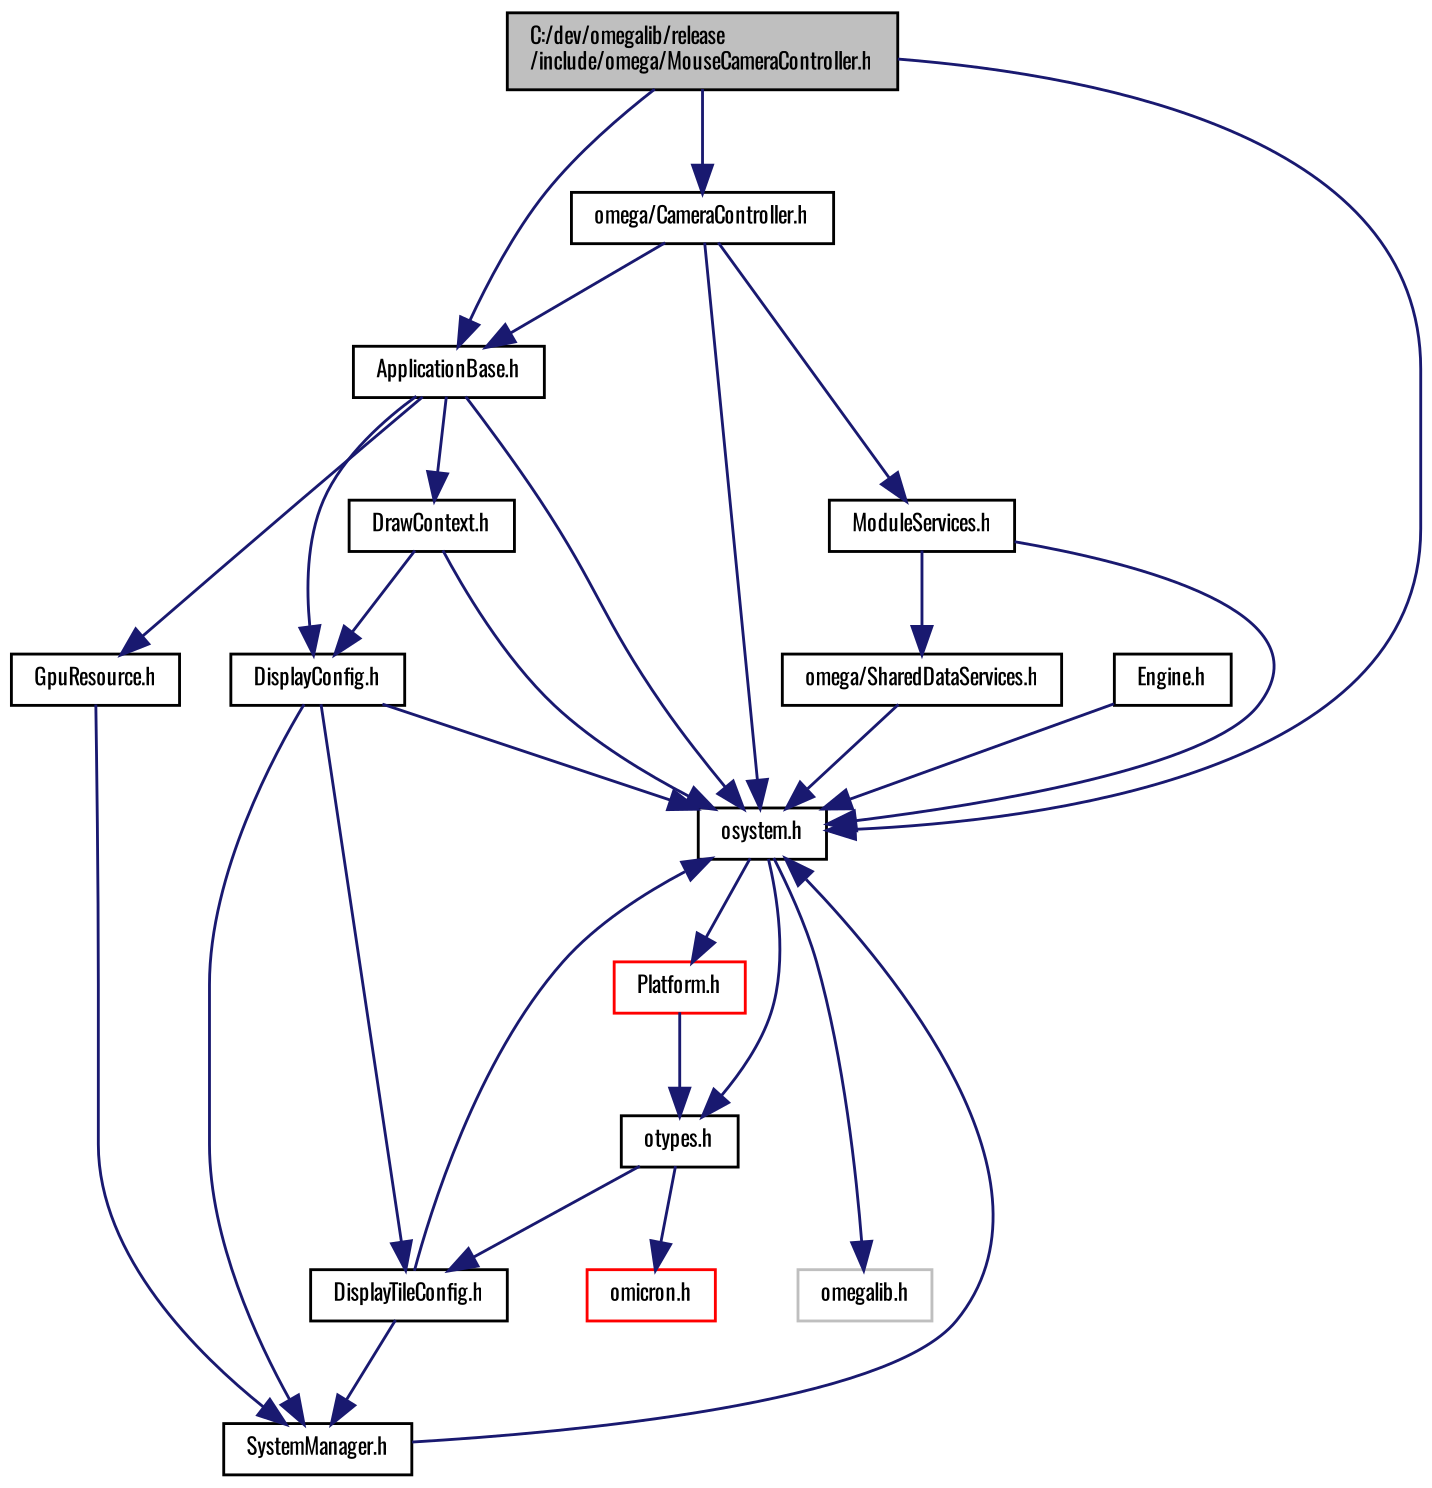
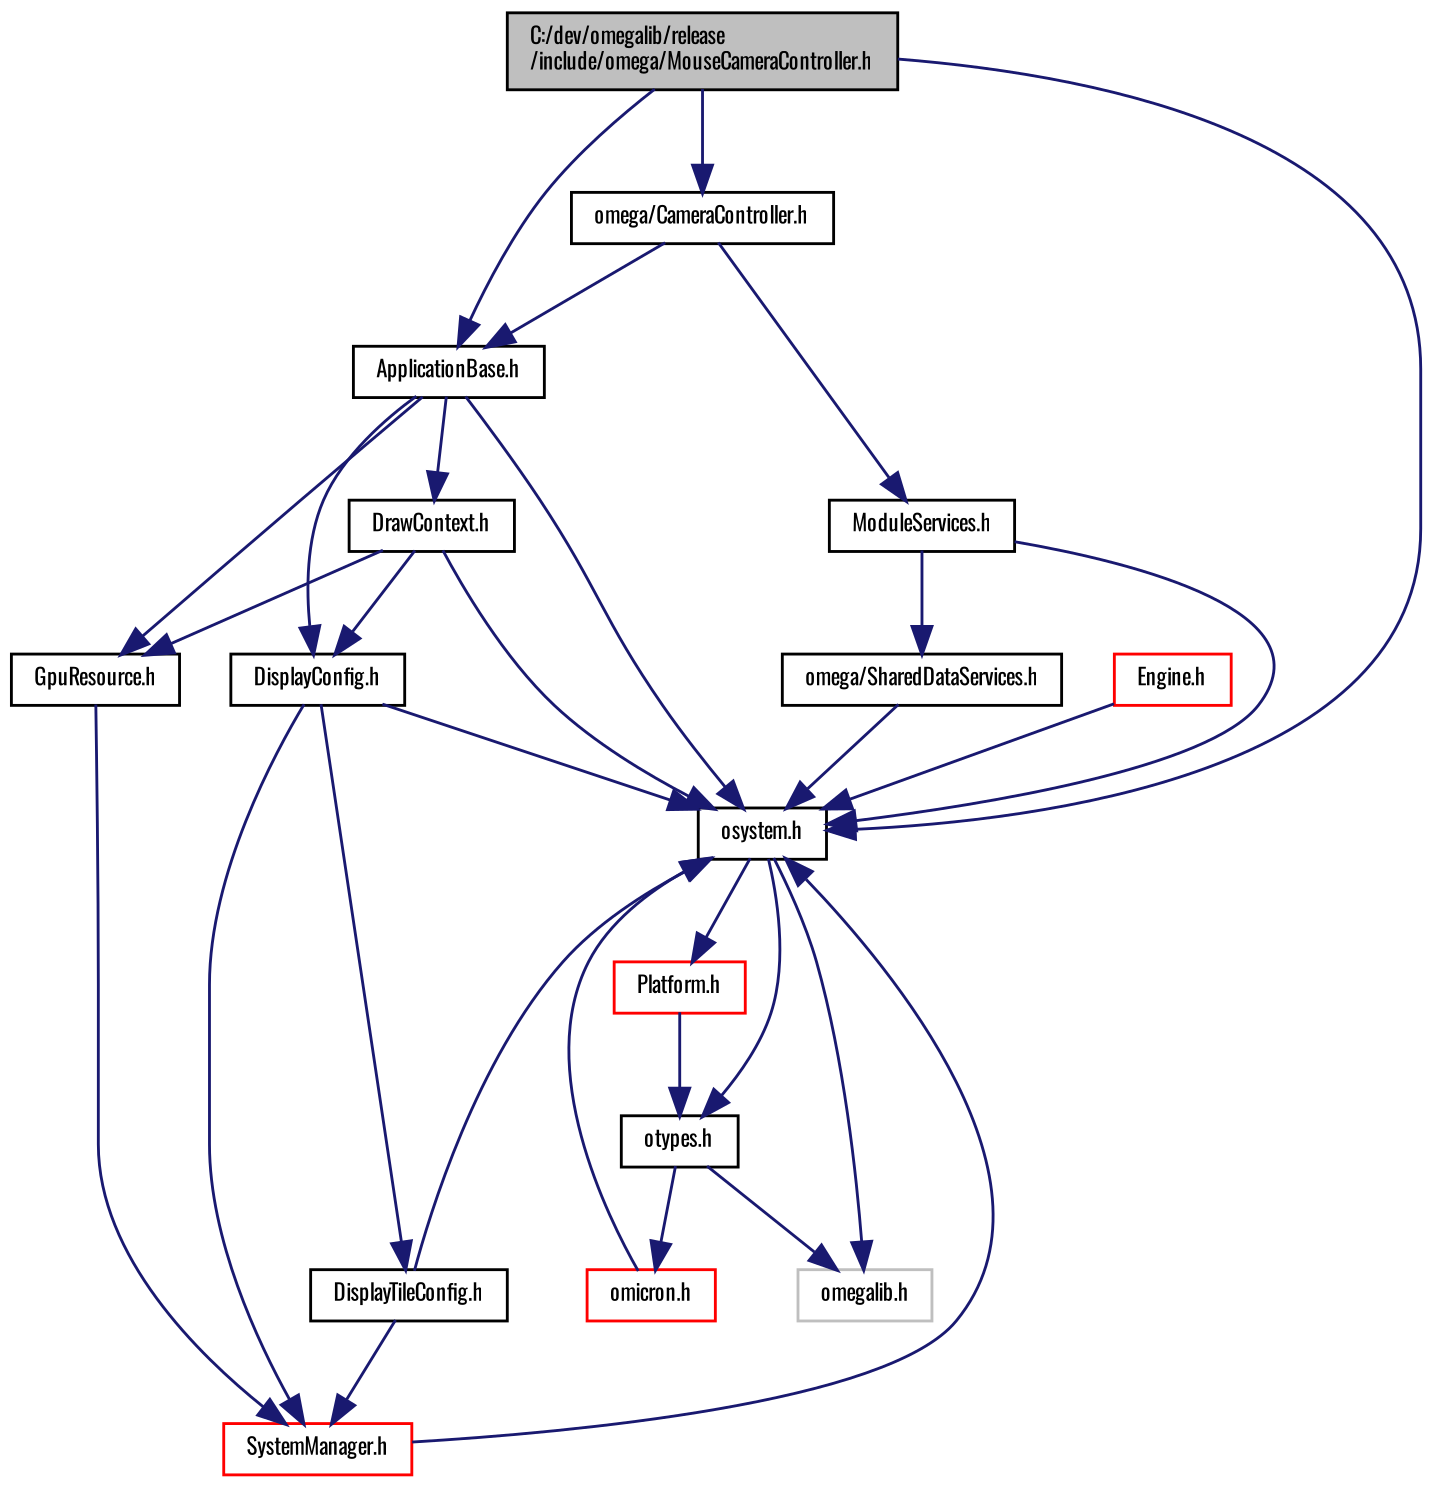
  digraph {
    fontname=Oswald
    node [color=black fontname=Oswald fontsize=8 shape=record]
    edge [color=midnightblue fontname=Oswald fontsize=8 labelfontname="FreeSans.ttf" labelfontsize=8 style=solid]
    n1 [fillcolor=grey75 fontcolor=black height=0.2 label="C:/dev/omegalib/release\l/include/omega/MouseCameraController.h" style=filled width=0.4]
    n2 [height=0.2 label="osystem.h" width=0.4]
    n3 [height=0.2 label="ApplicationBase.h" width=0.4]
    n4 [height=0.2 label="omega/CameraController.h" width=0.4]
    n5 [color=grey75 height=0.2 label="omegalib.h" width=0.4]
    n6 [height=0.2 label="otypes.h" width=0.4]
    n7 [color=red height=0.2 label="Platform.h" width=0.4]
    n8 [height=0.2 label="DisplayConfig.h" width=0.4]
    n9 [height=0.2 label="GpuResource.h" width=0.4]
    n10 [height=0.2 label="DrawContext.h" width=0.4]
    n11 [height=0.2 label="ModuleServices.h" width=0.4]
    n12 [color=red height=0.2 label="omicron.h" width=0.4]
-   n13 [height=0.2 label="SystemManager.h" width=0.4]
+   n13 [color=red height=0.2 label="SystemManager.h" width=0.4]
    n14 [height=0.2 label="DisplayTileConfig.h" width=0.4]
    n15 [height=0.2 label="omega/SharedDataServices.h" width=0.4]
-   n16 [height=0.2 label="Engine.h" width=0.4]
+   n16 [color=red height=0.2 label="Engine.h" width=0.4]
    n1 -> n2
    n1 -> n3
    n1 -> n4
    n2 -> n5
    n2 -> n6
    n2 -> n7
    n3 -> n2
    n3 -> n8
    n3 -> n9
    n3 -> n10
-   n4 -> n2
+   n12 -> n2
    n4 -> n3
    n4 -> n11
-   n6 -> n14
+   n6 -> n5
    n6 -> n12
    n7 -> n6
    n8 -> n2
    n8 -> n13
    n8 -> n14
    n9 -> n13
    n10 -> n2
    n10 -> n8
+   n10 -> n9
    n11 -> n2
    n11 -> n15
    n13 -> n2
    n14 -> n2
    n14 -> n13
    n15 -> n2
    n16 -> n2
  }
